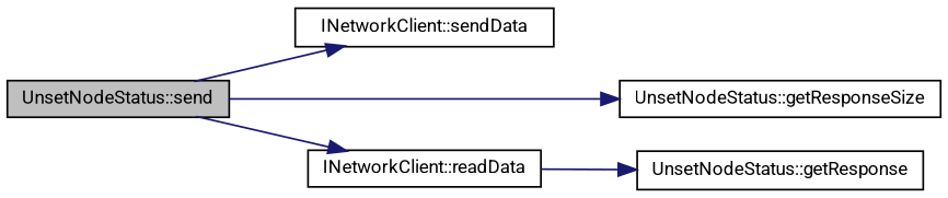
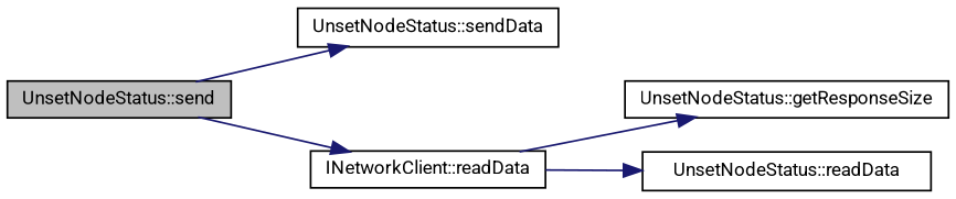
  digraph {
    fontname=Roboto
    rankdir=LR
    node [color=black fillcolor=white fontname=Roboto fontsize=10 shape=record style=filled]
    edge [color=midnightblue fontname=Roboto fontsize=10 labelfontname=Helvetica labelfontsize=10 style=solid]
    n1 [fillcolor=grey75 fontcolor=black height=0.2 label="UnsetNodeStatus::send" width=0.4]
-   n2 [height=0.2 label="INetworkClient::sendData" width=0.4]
+   n2 [height=0.2 label="UnsetNodeStatus::sendData" width=0.4]
    n3 [height=0.2 label="INetworkClient::readData" width=0.4]
    n4 [height=0.2 label="UnsetNodeStatus::getResponseSize" width=0.4]
-   n5 [height=0.2 label="UnsetNodeStatus::getResponse" width=0.4]
+   n5 [height=0.2 label="UnsetNodeStatus::readData" width=0.4]
    n1 -> n2
    n1 -> n3
-   n1 -> n4
+   n3 -> n4
    n3 -> n5
  }
